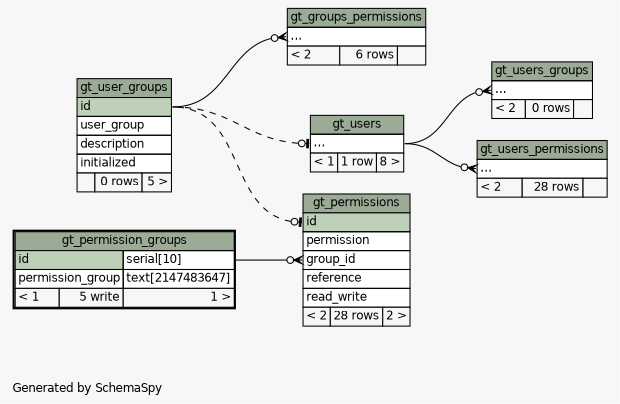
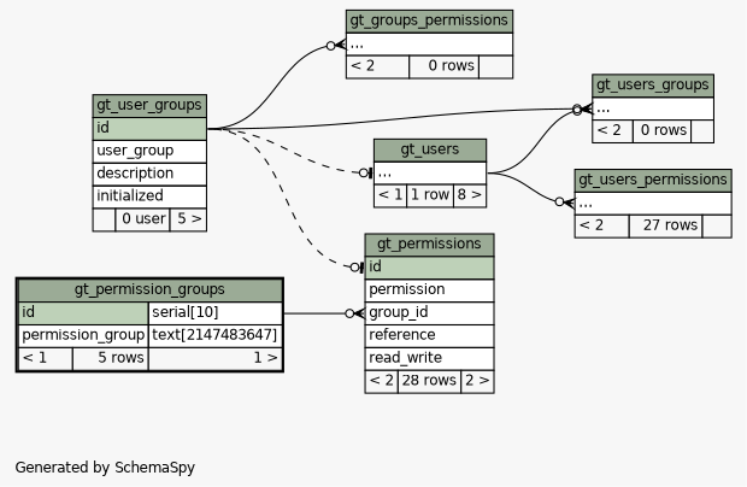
  digraph {
    bgcolor="#f7f7f7"
    fontname=Helvetica
    fontsize=11
    label="\nGenerated by SchemaSpy"
    labeljust=l
    nodesep=0.18
    rankdir=RL
    ranksep=0.46
    node [fontname=Helvetica fontsize=11 shape=plaintext]
    edge [arrowhead=none arrowsize=0.8 arrowtail=crowodot dir=back headport="id:e" tailport="elipses:w"]
-   n1 [label=<     <TABLE BORDER="0" CELLBORDER="1" CELLSPACING="0" BGCOLOR="#ffffff">       <TR><TD COLSPAN="3" BGCOLOR="#9bab96" ALIGN="CENTER">gt_groups_permissions</TD></TR>       <TR><TD PORT="elipses" COLSPAN="3" ALIGN="LEFT">...</TD></TR>       <TR><TD ALIGN="LEFT" BGCOLOR="#f7f7f7">&lt; 2</TD><TD ALIGN="RIGHT" BGCOLOR="#f7f7f7">6 rows</TD><TD ALIGN="RIGHT" BGCOLOR="#f7f7f7">  </TD></TR>     </TABLE>>]
-   n2 [label=<     <TABLE BORDER="0" CELLBORDER="1" CELLSPACING="0" BGCOLOR="#ffffff">       <TR><TD COLSPAN="3" BGCOLOR="#9bab96" ALIGN="CENTER">gt_user_groups</TD></TR>       <TR><TD PORT="id" COLSPAN="3" BGCOLOR="#bed1b8" ALIGN="LEFT">id</TD></TR>       <TR><TD PORT="user_group" COLSPAN="3" ALIGN="LEFT">user_group</TD></TR>       <TR><TD PORT="description" COLSPAN="3" ALIGN="LEFT">description</TD></TR>       <TR><TD PORT="initialized" COLSPAN="3" ALIGN="LEFT">initialized</TD></TR>       <TR><TD ALIGN="LEFT" BGCOLOR="#f7f7f7">  </TD><TD ALIGN="RIGHT" BGCOLOR="#f7f7f7">0 rows</TD><TD ALIGN="RIGHT" BGCOLOR="#f7f7f7">5 &gt;</TD></TR>     </TABLE>>]
+   n1 [label=<     <TABLE BORDER="0" CELLBORDER="1" CELLSPACING="0" BGCOLOR="#ffffff">       <TR><TD COLSPAN="3" BGCOLOR="#9bab96" ALIGN="CENTER">gt_groups_permissions</TD></TR>       <TR><TD PORT="elipses" COLSPAN="3" ALIGN="LEFT">...</TD></TR>       <TR><TD ALIGN="LEFT" BGCOLOR="#f7f7f7">&lt; 2</TD><TD ALIGN="RIGHT" BGCOLOR="#f7f7f7">0 rows</TD><TD ALIGN="RIGHT" BGCOLOR="#f7f7f7">  </TD></TR>     </TABLE>>]
+   n2 [label=<     <TABLE BORDER="0" CELLBORDER="1" CELLSPACING="0" BGCOLOR="#ffffff">       <TR><TD COLSPAN="3" BGCOLOR="#9bab96" ALIGN="CENTER">gt_user_groups</TD></TR>       <TR><TD PORT="id" COLSPAN="3" BGCOLOR="#bed1b8" ALIGN="LEFT">id</TD></TR>       <TR><TD PORT="user_group" COLSPAN="3" ALIGN="LEFT">user_group</TD></TR>       <TR><TD PORT="description" COLSPAN="3" ALIGN="LEFT">description</TD></TR>       <TR><TD PORT="initialized" COLSPAN="3" ALIGN="LEFT">initialized</TD></TR>       <TR><TD ALIGN="LEFT" BGCOLOR="#f7f7f7">  </TD><TD ALIGN="RIGHT" BGCOLOR="#f7f7f7">0 user</TD><TD ALIGN="RIGHT" BGCOLOR="#f7f7f7">5 &gt;</TD></TR>     </TABLE>>]
    n3 [label=<     <TABLE BORDER="0" CELLBORDER="1" CELLSPACING="0" BGCOLOR="#ffffff">       <TR><TD COLSPAN="3" BGCOLOR="#9bab96" ALIGN="CENTER">gt_permissions</TD></TR>       <TR><TD PORT="id" COLSPAN="3" BGCOLOR="#bed1b8" ALIGN="LEFT">id</TD></TR>       <TR><TD PORT="permission" COLSPAN="3" ALIGN="LEFT">permission</TD></TR>       <TR><TD PORT="group_id" COLSPAN="3" ALIGN="LEFT">group_id</TD></TR>       <TR><TD PORT="reference" COLSPAN="3" ALIGN="LEFT">reference</TD></TR>       <TR><TD PORT="read_write" COLSPAN="3" ALIGN="LEFT">read_write</TD></TR>       <TR><TD ALIGN="LEFT" BGCOLOR="#f7f7f7">&lt; 2</TD><TD ALIGN="RIGHT" BGCOLOR="#f7f7f7">28 rows</TD><TD ALIGN="RIGHT" BGCOLOR="#f7f7f7">2 &gt;</TD></TR>     </TABLE>>]
-   n4 [label=<     <TABLE BORDER="2" CELLBORDER="1" CELLSPACING="0" BGCOLOR="#ffffff">       <TR><TD COLSPAN="3" BGCOLOR="#9bab96" ALIGN="CENTER">gt_permission_groups</TD></TR>       <TR><TD PORT="id" COLSPAN="2" BGCOLOR="#bed1b8" ALIGN="LEFT">id</TD><TD PORT="id.type" ALIGN="LEFT">serial[10]</TD></TR>       <TR><TD PORT="permission_group" COLSPAN="2" ALIGN="LEFT">permission_group</TD><TD PORT="permission_group.type" ALIGN="LEFT">text[2147483647]</TD></TR>       <TR><TD ALIGN="LEFT" BGCOLOR="#f7f7f7">&lt; 1</TD><TD ALIGN="RIGHT" BGCOLOR="#f7f7f7">5 write</TD><TD ALIGN="RIGHT" BGCOLOR="#f7f7f7">1 &gt;</TD></TR>     </TABLE>>]
+   n4 [label=<     <TABLE BORDER="2" CELLBORDER="1" CELLSPACING="0" BGCOLOR="#ffffff">       <TR><TD COLSPAN="3" BGCOLOR="#9bab96" ALIGN="CENTER">gt_permission_groups</TD></TR>       <TR><TD PORT="id" COLSPAN="2" BGCOLOR="#bed1b8" ALIGN="LEFT">id</TD><TD PORT="id.type" ALIGN="LEFT">serial[10]</TD></TR>       <TR><TD PORT="permission_group" COLSPAN="2" ALIGN="LEFT">permission_group</TD><TD PORT="permission_group.type" ALIGN="LEFT">text[2147483647]</TD></TR>       <TR><TD ALIGN="LEFT" BGCOLOR="#f7f7f7">&lt; 1</TD><TD ALIGN="RIGHT" BGCOLOR="#f7f7f7">5 rows</TD><TD ALIGN="RIGHT" BGCOLOR="#f7f7f7">1 &gt;</TD></TR>     </TABLE>>]
    n5 [label=<     <TABLE BORDER="0" CELLBORDER="1" CELLSPACING="0" BGCOLOR="#ffffff">       <TR><TD COLSPAN="3" BGCOLOR="#9bab96" ALIGN="CENTER">gt_users</TD></TR>       <TR><TD PORT="elipses" COLSPAN="3" ALIGN="LEFT">...</TD></TR>       <TR><TD ALIGN="LEFT" BGCOLOR="#f7f7f7">&lt; 1</TD><TD ALIGN="RIGHT" BGCOLOR="#f7f7f7">1 row</TD><TD ALIGN="RIGHT" BGCOLOR="#f7f7f7">8 &gt;</TD></TR>     </TABLE>>]
    n6 [label=<     <TABLE BORDER="0" CELLBORDER="1" CELLSPACING="0" BGCOLOR="#ffffff">       <TR><TD COLSPAN="3" BGCOLOR="#9bab96" ALIGN="CENTER">gt_users_groups</TD></TR>       <TR><TD PORT="elipses" COLSPAN="3" ALIGN="LEFT">...</TD></TR>       <TR><TD ALIGN="LEFT" BGCOLOR="#f7f7f7">&lt; 2</TD><TD ALIGN="RIGHT" BGCOLOR="#f7f7f7">0 rows</TD><TD ALIGN="RIGHT" BGCOLOR="#f7f7f7">  </TD></TR>     </TABLE>>]
-   n7 [label=<     <TABLE BORDER="0" CELLBORDER="1" CELLSPACING="0" BGCOLOR="#ffffff">       <TR><TD COLSPAN="3" BGCOLOR="#9bab96" ALIGN="CENTER">gt_users_permissions</TD></TR>       <TR><TD PORT="elipses" COLSPAN="3" ALIGN="LEFT">...</TD></TR>       <TR><TD ALIGN="LEFT" BGCOLOR="#f7f7f7">&lt; 2</TD><TD ALIGN="RIGHT" BGCOLOR="#f7f7f7">28 rows</TD><TD ALIGN="RIGHT" BGCOLOR="#f7f7f7">  </TD></TR>     </TABLE>>]
+   n7 [label=<     <TABLE BORDER="0" CELLBORDER="1" CELLSPACING="0" BGCOLOR="#ffffff">       <TR><TD COLSPAN="3" BGCOLOR="#9bab96" ALIGN="CENTER">gt_users_permissions</TD></TR>       <TR><TD PORT="elipses" COLSPAN="3" ALIGN="LEFT">...</TD></TR>       <TR><TD ALIGN="LEFT" BGCOLOR="#f7f7f7">&lt; 2</TD><TD ALIGN="RIGHT" BGCOLOR="#f7f7f7">27 rows</TD><TD ALIGN="RIGHT" BGCOLOR="#f7f7f7">  </TD></TR>     </TABLE>>]
    n1 -> n2
    n3 -> n2 [arrowtail=teeodot style=dashed tailport="id:w"]
    n3 -> n4 [headport="id.type:e" tailport="group_id:w"]
    n5 -> n2 [arrowtail=teeodot style=dashed]
+   n6 -> n2
    n6 -> n5 [headport="elipses:e"]
    n7 -> n5 [headport="elipses:e"]
  }
